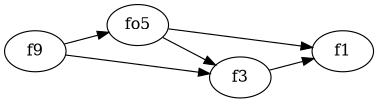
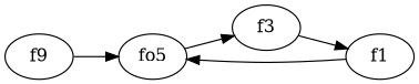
  strict digraph {
    rankdir=LR
    edge [weight=2]
    n1 [label=fo5]
    f1
    f3
    n4 [label=f9]
    n1 -> f3
-   n1 -> f1
+   f1 -> n1
    f3 -> f1
    n4 -> n1
-   n4 -> f3
  }
